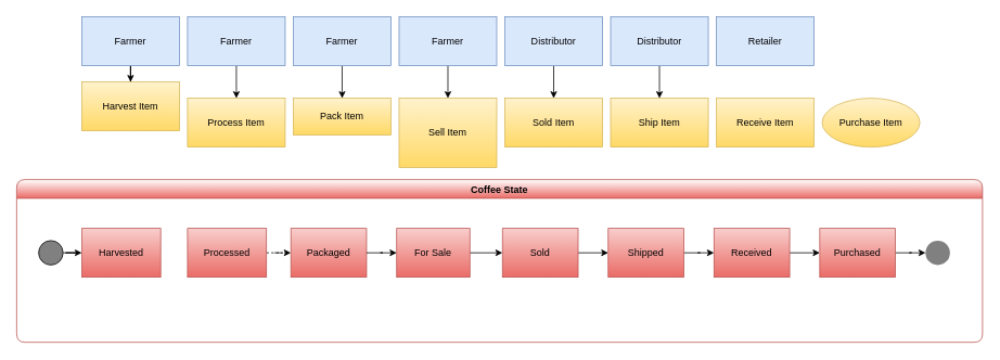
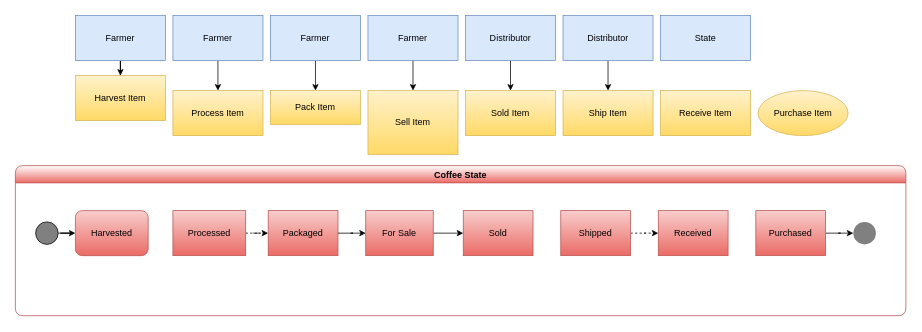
  <mxCell id="0" />
  <mxCell id="1" parent="0" />
  <mxCell id="2" style="edgeStyle=orthogonalEdgeStyle;rounded=0;orthogonalLoop=1;jettySize=auto;html=1;entryX=0.5;entryY=0;entryDx=0;entryDy=0;" edge="1" parent="1" source="3" target="15"><mxGeometry relative="1" as="geometry" /></mxCell>
  <mxCell id="3" value="Farmer" style="rounded=0;whiteSpace=wrap;html=1;fillColor=#dae8fc;strokeColor=#6c8ebf;" vertex="1" parent="1"><mxGeometry x="100" y="20" width="120" height="60" as="geometry" /></mxCell>
  <mxCell id="4" style="edgeStyle=orthogonalEdgeStyle;rounded=0;orthogonalLoop=1;jettySize=auto;html=1;entryX=0.5;entryY=0;entryDx=0;entryDy=0;" edge="1" parent="1" source="5" target="16"><mxGeometry relative="1" as="geometry" /></mxCell>
  <mxCell id="5" value="Farmer" style="rounded=0;whiteSpace=wrap;html=1;fillColor=#dae8fc;strokeColor=#6c8ebf;" vertex="1" parent="1"><mxGeometry x="230" y="20" width="120" height="60" as="geometry" /></mxCell>
- <mxCell id="6" value="Retailer" style="rounded=0;whiteSpace=wrap;html=1;fillColor=#dae8fc;strokeColor=#6c8ebf;" vertex="1" parent="1"><mxGeometry x="880" y="20" width="120" height="60" as="geometry" /></mxCell>
+ <mxCell id="6" value="State" style="rounded=0;whiteSpace=wrap;html=1;fillColor=#dae8fc;strokeColor=#6c8ebf;" vertex="1" parent="1"><mxGeometry x="880" y="20" width="120" height="60" as="geometry" /></mxCell>
  <mxCell id="7" style="edgeStyle=orthogonalEdgeStyle;rounded=0;orthogonalLoop=1;jettySize=auto;html=1;entryX=0.5;entryY=0;entryDx=0;entryDy=0;" edge="1" parent="1" source="8" target="17"><mxGeometry relative="1" as="geometry" /></mxCell>
  <mxCell id="8" value="Farmer" style="rounded=0;whiteSpace=wrap;html=1;fillColor=#dae8fc;strokeColor=#6c8ebf;" vertex="1" parent="1"><mxGeometry x="360" y="20" width="120" height="60" as="geometry" /></mxCell>
  <mxCell id="9" style="edgeStyle=orthogonalEdgeStyle;rounded=0;orthogonalLoop=1;jettySize=auto;html=1;exitX=0.5;exitY=1;exitDx=0;exitDy=0;entryX=0.5;entryY=0;entryDx=0;entryDy=0;" edge="1" parent="1" source="10" target="18"><mxGeometry relative="1" as="geometry" /></mxCell>
  <mxCell id="10" value="Farmer" style="rounded=0;whiteSpace=wrap;html=1;fillColor=#dae8fc;strokeColor=#6c8ebf;" vertex="1" parent="1"><mxGeometry x="490" y="20" width="120" height="60" as="geometry" /></mxCell>
  <mxCell id="11" style="edgeStyle=orthogonalEdgeStyle;rounded=0;orthogonalLoop=1;jettySize=auto;html=1;exitX=0.5;exitY=1;exitDx=0;exitDy=0;entryX=0.5;entryY=0;entryDx=0;entryDy=0;" edge="1" parent="1" source="12" target="19"><mxGeometry relative="1" as="geometry" /></mxCell>
  <mxCell id="12" value="Distributor" style="rounded=0;whiteSpace=wrap;html=1;fillColor=#dae8fc;strokeColor=#6c8ebf;" vertex="1" parent="1"><mxGeometry x="620" y="20" width="120" height="60" as="geometry" /></mxCell>
  <mxCell id="13" style="edgeStyle=orthogonalEdgeStyle;rounded=0;orthogonalLoop=1;jettySize=auto;html=1;entryX=0.5;entryY=0;entryDx=0;entryDy=0;" edge="1" parent="1" source="14" target="20"><mxGeometry relative="1" as="geometry" /></mxCell>
  <mxCell id="14" value="Distributor" style="rounded=0;whiteSpace=wrap;html=1;fillColor=#dae8fc;strokeColor=#6c8ebf;" vertex="1" parent="1"><mxGeometry x="750" y="20" width="120" height="60" as="geometry" /></mxCell>
  <mxCell id="15" value="Harvest Item" style="rounded=0;whiteSpace=wrap;html=1;fillColor=#fff2cc;strokeColor=#d6b656;gradientColor=#ffd966;" vertex="1" parent="1"><mxGeometry x="100" y="100" width="120" height="60" as="geometry" /></mxCell>
  <mxCell id="16" value="Process Item" style="rounded=0;whiteSpace=wrap;html=1;fillColor=#fff2cc;strokeColor=#d6b656;gradientColor=#ffd966;" vertex="1" parent="1"><mxGeometry x="230" y="120" width="120" height="60" as="geometry" /></mxCell>
  <mxCell id="17" value="Pack Item" style="rounded=0;whiteSpace=wrap;html=1;fillColor=#fff2cc;strokeColor=#d6b656;gradientColor=#ffd966;" vertex="1" parent="1"><mxGeometry x="360" y="120" width="120" height="45" as="geometry" /></mxCell>
  <mxCell id="18" value="Sell Item" style="rounded=0;whiteSpace=wrap;html=1;fillColor=#fff2cc;strokeColor=#d6b656;gradientColor=#ffd966;" vertex="1" parent="1"><mxGeometry x="490" y="120" width="120" height="85" as="geometry" /></mxCell>
  <mxCell id="19" value="Sold Item" style="rounded=0;whiteSpace=wrap;html=1;fillColor=#fff2cc;strokeColor=#d6b656;gradientColor=#ffd966;" vertex="1" parent="1"><mxGeometry x="620" y="120" width="120" height="60" as="geometry" /></mxCell>
  <mxCell id="20" value="Ship Item" style="rounded=0;whiteSpace=wrap;html=1;fillColor=#fff2cc;strokeColor=#d6b656;gradientColor=#ffd966;" vertex="1" parent="1"><mxGeometry x="750" y="120" width="120" height="60" as="geometry" /></mxCell>
  <mxCell id="21" value="Receive Item" style="rounded=0;whiteSpace=wrap;html=1;fillColor=#fff2cc;strokeColor=#d6b656;gradientColor=#ffd966;" vertex="1" parent="1"><mxGeometry x="880" y="120" width="120" height="60" as="geometry" /></mxCell>
  <mxCell id="22" value="Purchase Item" style="ellipse;whiteSpace=wrap;html=1;fillColor=#fff2cc;strokeColor=#d6b656;gradientColor=#ffd966;" vertex="1" parent="1"><mxGeometry x="1010" y="120" width="120" height="60" as="geometry" /></mxCell>
  <mxCell id="23" style="edgeStyle=orthogonalEdgeStyle;rounded=0;orthogonalLoop=1;jettySize=auto;html=1;exitX=1;exitY=0.5;exitDx=0;exitDy=0;" edge="1" parent="1" source="29" target="24"><mxGeometry relative="1" as="geometry" /></mxCell>
- <mxCell id="24" value="Harvested" style="rounded=0;whiteSpace=wrap;html=1;gradientColor=#ea6b66;fillColor=#f8cecc;strokeColor=#b85450;" vertex="1" parent="1"><mxGeometry x="100" y="280" width="97" height="60" as="geometry" /></mxCell>
+ <mxCell id="24" value="Harvested" style="whiteSpace=wrap;html=1;gradientColor=#ea6b66;fillColor=#f8cecc;strokeColor=#b85450;rounded=1;" vertex="1" parent="1"><mxGeometry x="100" y="280" width="97" height="60" as="geometry" /></mxCell>
  <mxCell id="25" style="edgeStyle=orthogonalEdgeStyle;rounded=0;orthogonalLoop=1;jettySize=auto;html=1;entryX=0;entryY=0.5;entryDx=0;entryDy=0;dashed=1;" edge="1" parent="1" source="26" target="36"><mxGeometry relative="1" as="geometry" /></mxCell>
  <mxCell id="26" value="Processed" style="rounded=0;whiteSpace=wrap;html=1;gradientColor=#ea6b66;fillColor=#f8cecc;strokeColor=#b85450;" vertex="1" parent="1"><mxGeometry x="230" y="280" width="97" height="60" as="geometry" /></mxCell>
  <mxCell id="27" style="edgeStyle=orthogonalEdgeStyle;rounded=0;orthogonalLoop=1;jettySize=auto;html=1;entryX=0;entryY=0.5;entryDx=0;entryDy=0;" edge="1" parent="1" source="28" target="38"><mxGeometry relative="1" as="geometry" /></mxCell>
  <mxCell id="28" value="For Sale" style="rounded=0;whiteSpace=wrap;html=1;gradientColor=#ea6b66;fillColor=#f8cecc;strokeColor=#b85450;" vertex="1" parent="1"><mxGeometry x="487" y="280" width="90" height="60" as="geometry" /></mxCell>
  <mxCell id="29" value="" style="ellipse;whiteSpace=wrap;html=1;aspect=fixed;fillColor=#808080;" vertex="1" parent="1"><mxGeometry x="47" y="295" width="30" height="30" as="geometry" /></mxCell>
  <mxCell id="30" value="Coffee State" style="swimlane;gradientColor=#ea6b66;strokeColor=#b85450;swimlaneFillColor=none;glass=0;rounded=1;shadow=0;sketch=0;" vertex="1" parent="1"><mxGeometry x="20" y="220" width="1187" height="200" as="geometry" /></mxCell>
- <mxCell id="31" style="edgeStyle=orthogonalEdgeStyle;rounded=0;orthogonalLoop=1;jettySize=auto;html=1;exitX=1;exitY=0.5;exitDx=0;exitDy=0;" edge="1" parent="30" source="39" target="33"><mxGeometry relative="1" as="geometry" /></mxCell>
- <mxCell id="32" style="edgeStyle=orthogonalEdgeStyle;rounded=0;orthogonalLoop=1;jettySize=auto;html=1;exitX=1;exitY=0.5;exitDx=0;exitDy=0;entryX=0;entryY=0.5;entryDx=0;entryDy=0;" edge="1" parent="30" source="33" target="35"><mxGeometry relative="1" as="geometry" /></mxCell>
+ <mxCell id="31" style="edgeStyle=orthogonalEdgeStyle;rounded=0;orthogonalLoop=1;jettySize=auto;html=1;exitX=1;exitY=0.5;exitDx=0;exitDy=0;dashed=1;" edge="1" parent="30" source="39" target="33"><mxGeometry relative="1" as="geometry" /></mxCell>
  <mxCell id="33" value="Received" style="rounded=0;whiteSpace=wrap;html=1;gradientColor=#ea6b66;fillColor=#f8cecc;strokeColor=#b85450;" vertex="1" parent="30"><mxGeometry x="857" y="60" width="93" height="60" as="geometry" /></mxCell>
  <mxCell id="34" style="edgeStyle=orthogonalEdgeStyle;rounded=0;orthogonalLoop=1;jettySize=auto;html=1;entryX=0;entryY=0.5;entryDx=0;entryDy=0;" edge="1" parent="30" source="35" target="40"><mxGeometry relative="1" as="geometry" /></mxCell>
  <mxCell id="35" value="Purchased" style="rounded=0;whiteSpace=wrap;html=1;gradientColor=#ea6b66;fillColor=#f8cecc;strokeColor=#b85450;" vertex="1" parent="30"><mxGeometry x="987" y="60" width="93" height="60" as="geometry" /></mxCell>
  <mxCell id="36" value="Packaged" style="rounded=0;whiteSpace=wrap;html=1;gradientColor=#ea6b66;fillColor=#f8cecc;strokeColor=#b85450;" vertex="1" parent="30"><mxGeometry x="337" y="60" width="93" height="60" as="geometry" /></mxCell>
- <mxCell id="37" style="edgeStyle=orthogonalEdgeStyle;rounded=0;orthogonalLoop=1;jettySize=auto;html=1;exitX=1;exitY=0.5;exitDx=0;exitDy=0;entryX=0;entryY=0.5;entryDx=0;entryDy=0;" edge="1" parent="30" source="38" target="39"><mxGeometry relative="1" as="geometry" /></mxCell>
  <mxCell id="38" value="Sold" style="rounded=0;whiteSpace=wrap;html=1;gradientColor=#ea6b66;fillColor=#f8cecc;strokeColor=#b85450;" vertex="1" parent="30"><mxGeometry x="597" y="60" width="93" height="60" as="geometry" /></mxCell>
  <mxCell id="39" value="Shipped" style="rounded=0;whiteSpace=wrap;html=1;gradientColor=#ea6b66;fillColor=#f8cecc;strokeColor=#b85450;" vertex="1" parent="30"><mxGeometry x="727" y="60" width="93" height="60" as="geometry" /></mxCell>
  <mxCell id="40" value="" style="ellipse;whiteSpace=wrap;html=1;aspect=fixed;strokeColor=none;fillColor=#808080;" vertex="1" parent="30"><mxGeometry x="1117" y="75" width="30" height="30" as="geometry" /></mxCell>
  <mxCell id="41" style="edgeStyle=orthogonalEdgeStyle;rounded=0;orthogonalLoop=1;jettySize=auto;html=1;exitX=1;exitY=0.5;exitDx=0;exitDy=0;" edge="1" parent="1" source="36" target="28"><mxGeometry relative="1" as="geometry" /></mxCell>
